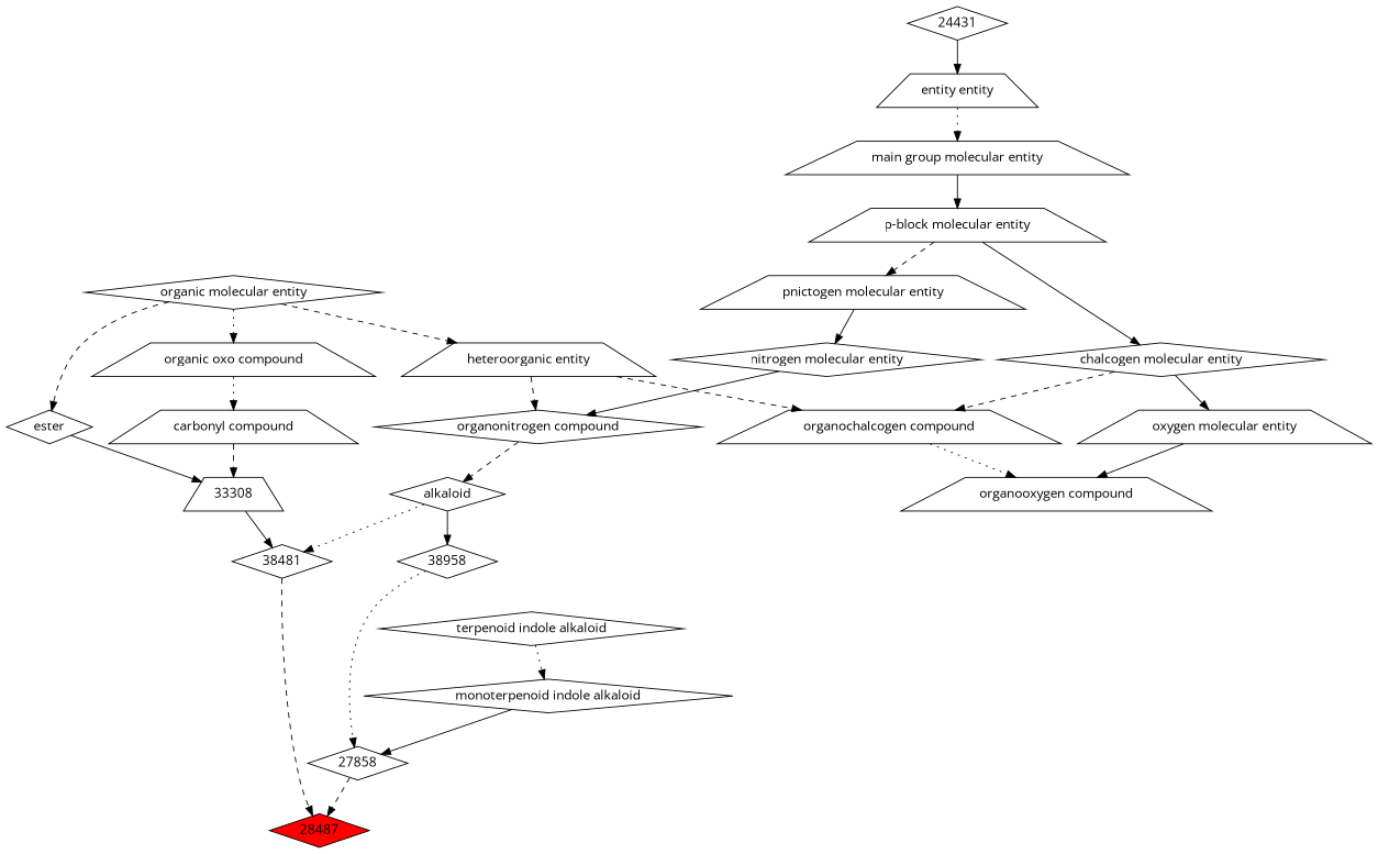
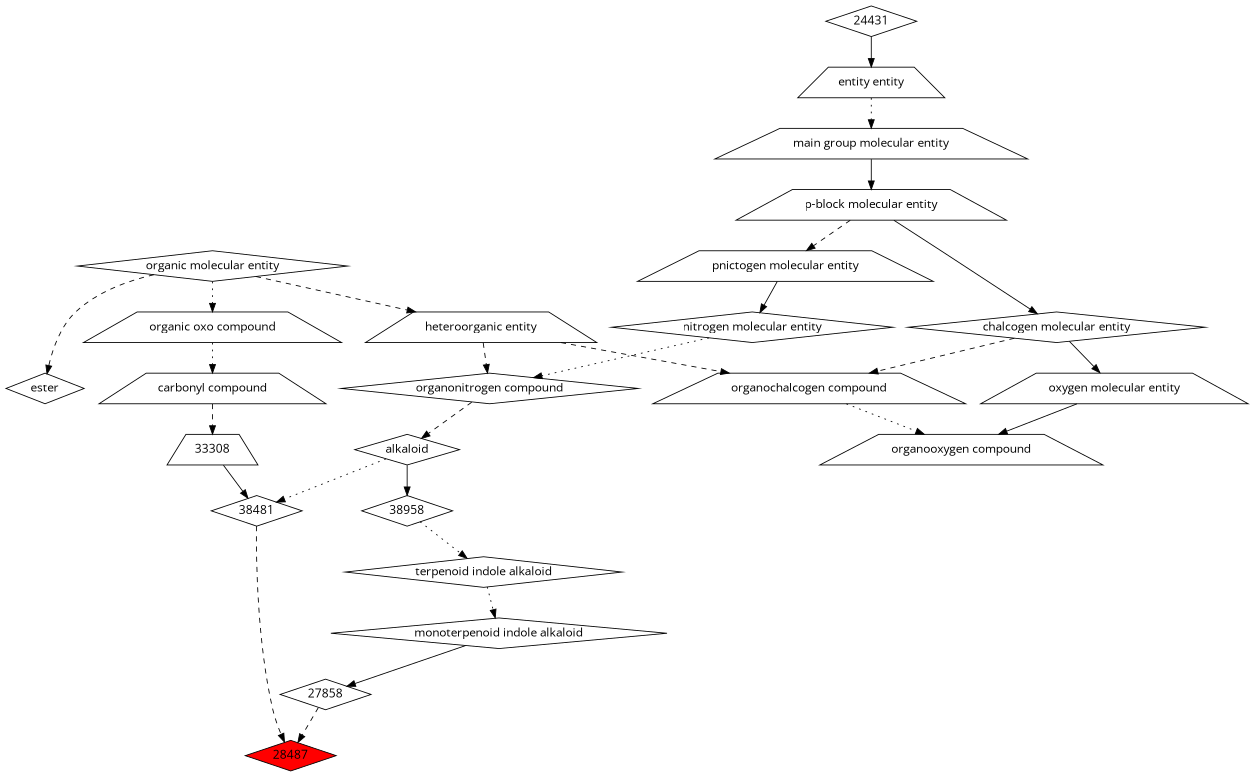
  digraph {
    fontname="Open Sans"
    node [fontname="Open Sans" shape=diamond]
    edge [fontname="Open Sans" style=solid]
    n1 [fillcolor=red label=28487 style=filled]
    n2 [label=38481]
    n3 [label=27858]
    n4 [label=33308 shape=trapezium]
    n5 [label=alkaloid]
    n6 [label=38958]
    n7 [label="terpenoid indole alkaloid"]
    n8 [label="monoterpenoid indole alkaloid"]
    n9 [label="carbonyl compound" shape=trapezium]
    n10 [label=ester]
    n11 [label="organonitrogen compound"]
    n12 [label="organic oxo compound" shape=trapezium]
    n13 [label="organooxygen compound" shape=trapezium]
    n14 [label="organic molecular entity"]
    n15 [label="heteroorganic entity" shape=trapezium]
    n16 [label="organochalcogen compound" shape=trapezium]
    n17 [label="nitrogen molecular entity"]
    n18 [label="oxygen molecular entity" shape=trapezium]
    n19 [label="pnictogen molecular entity" shape=trapezium]
    n20 [label="chalcogen molecular entity"]
    n21 [label="p-block molecular entity" shape=trapezium]
    n22 [label="main group molecular entity" shape=trapezium]
    n23 [label="entity entity" shape=trapezium]
    n24 [label=24431]
    n2 -> n1 [style=dashed]
    n3 -> n1 [style=dashed]
    n4 -> n2
    n5 -> n2 [style=dotted]
    n5 -> n6
-   n6 -> n3 [style=dotted]
+   n6 -> n7 [style=dotted]
    n7 -> n8 [style=dotted]
    n8 -> n3
    n9 -> n4 [style=dashed]
-   n10 -> n4
    n11 -> n5 [style=dashed]
    n12 -> n9 [style=dotted]
    n14 -> n10 [style=dashed]
    n14 -> n12 [style=dotted]
    n14 -> n15 [style=dashed]
    n15 -> n11 [style=dashed]
    n15 -> n16 [style=dashed]
    n16 -> n13 [style=dotted]
-   n17 -> n11
+   n17 -> n11 [style=dotted]
    n18 -> n13
    n19 -> n17
    n20 -> n16 [style=dashed]
    n20 -> n18
    n21 -> n19 [style=dashed]
    n21 -> n20
    n22 -> n21
    n23 -> n22 [style=dotted]
    n24 -> n23
  }
